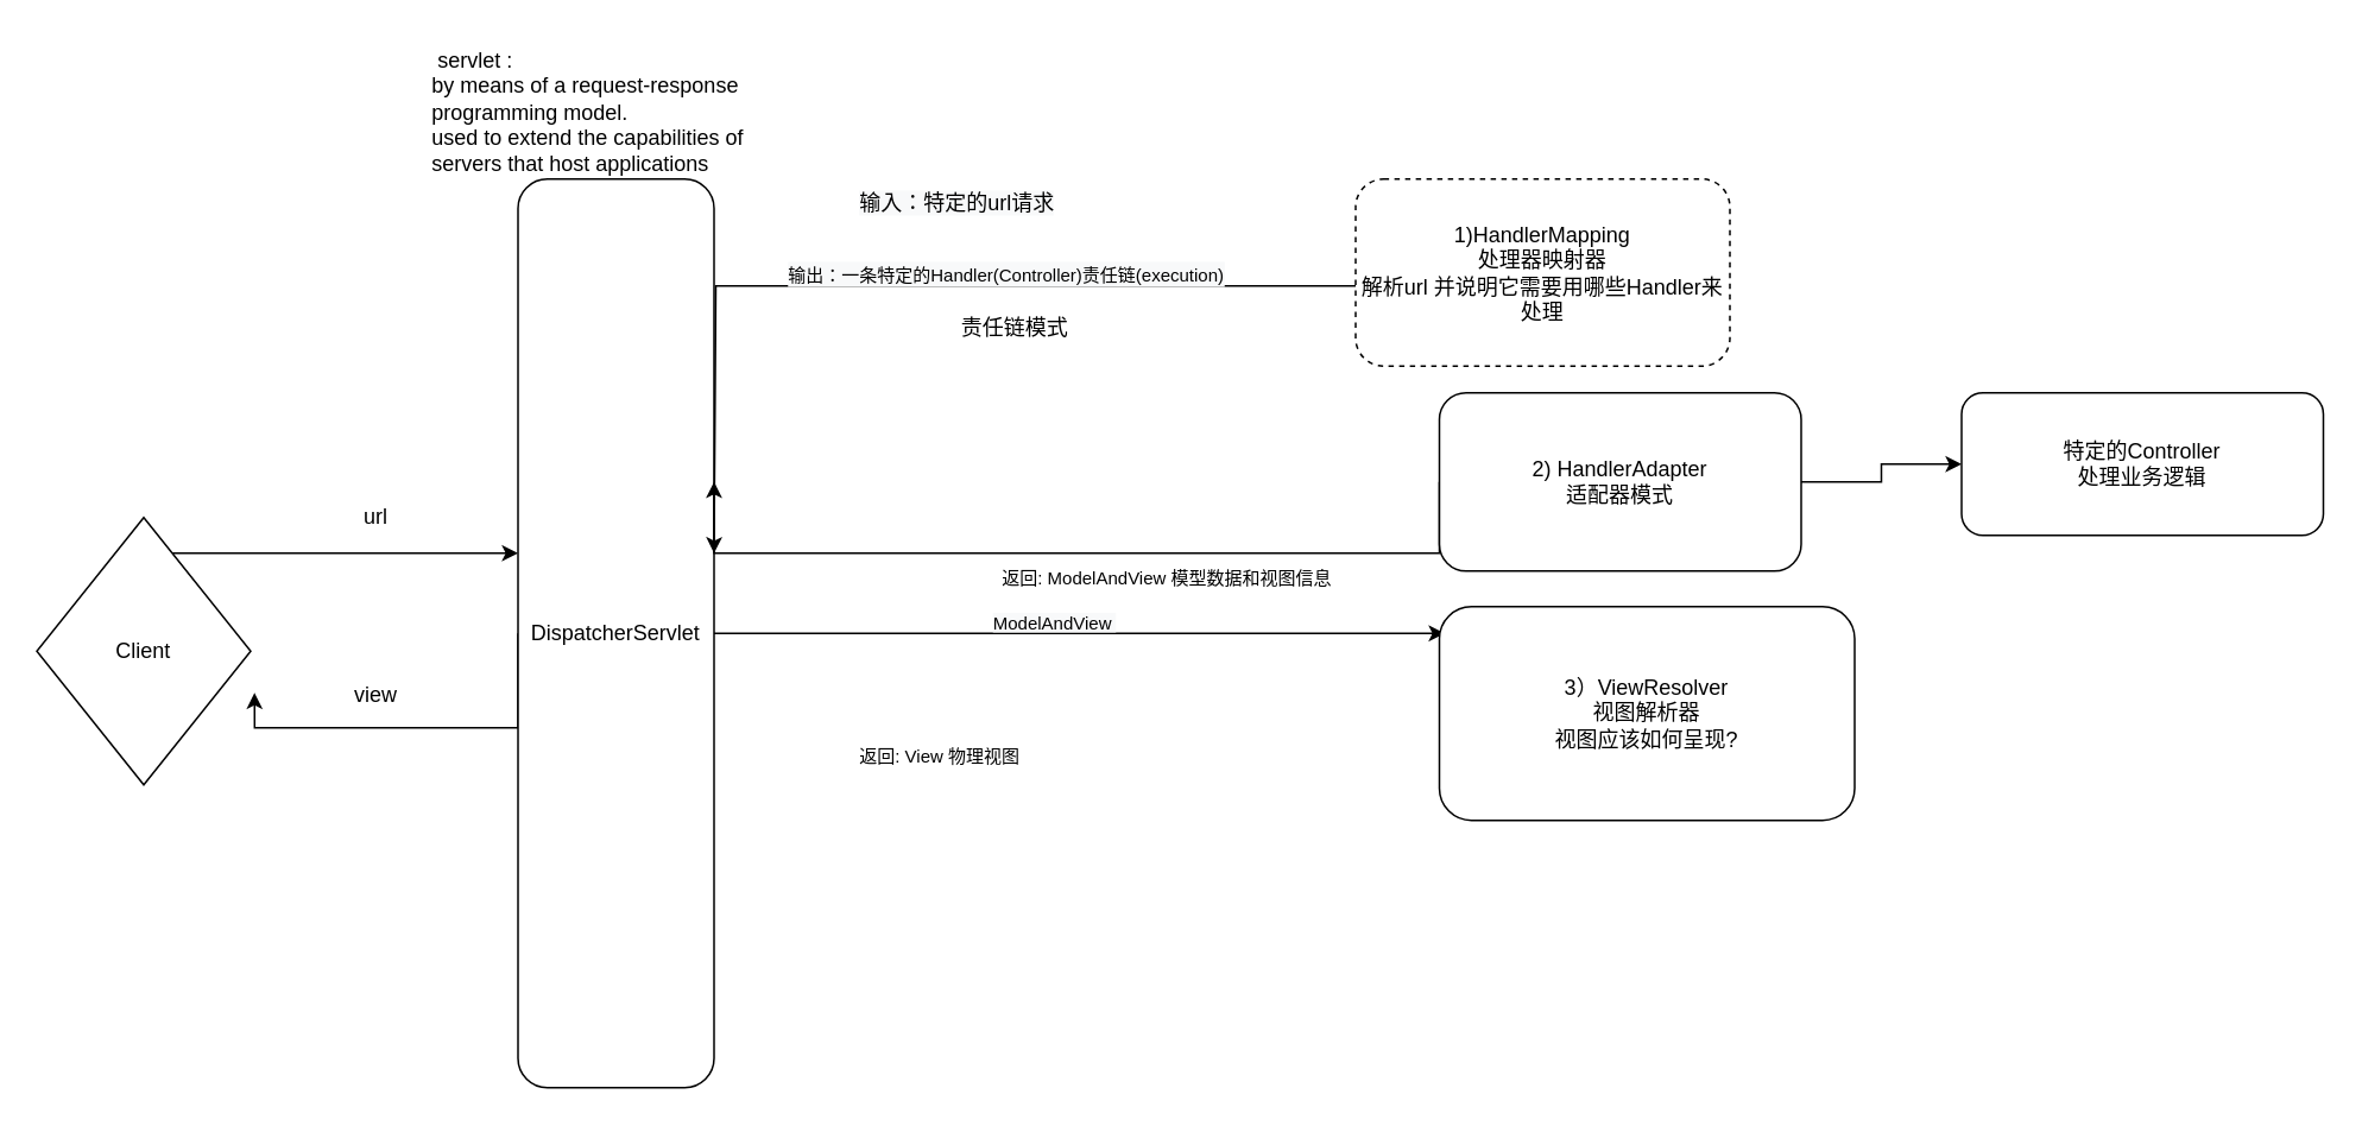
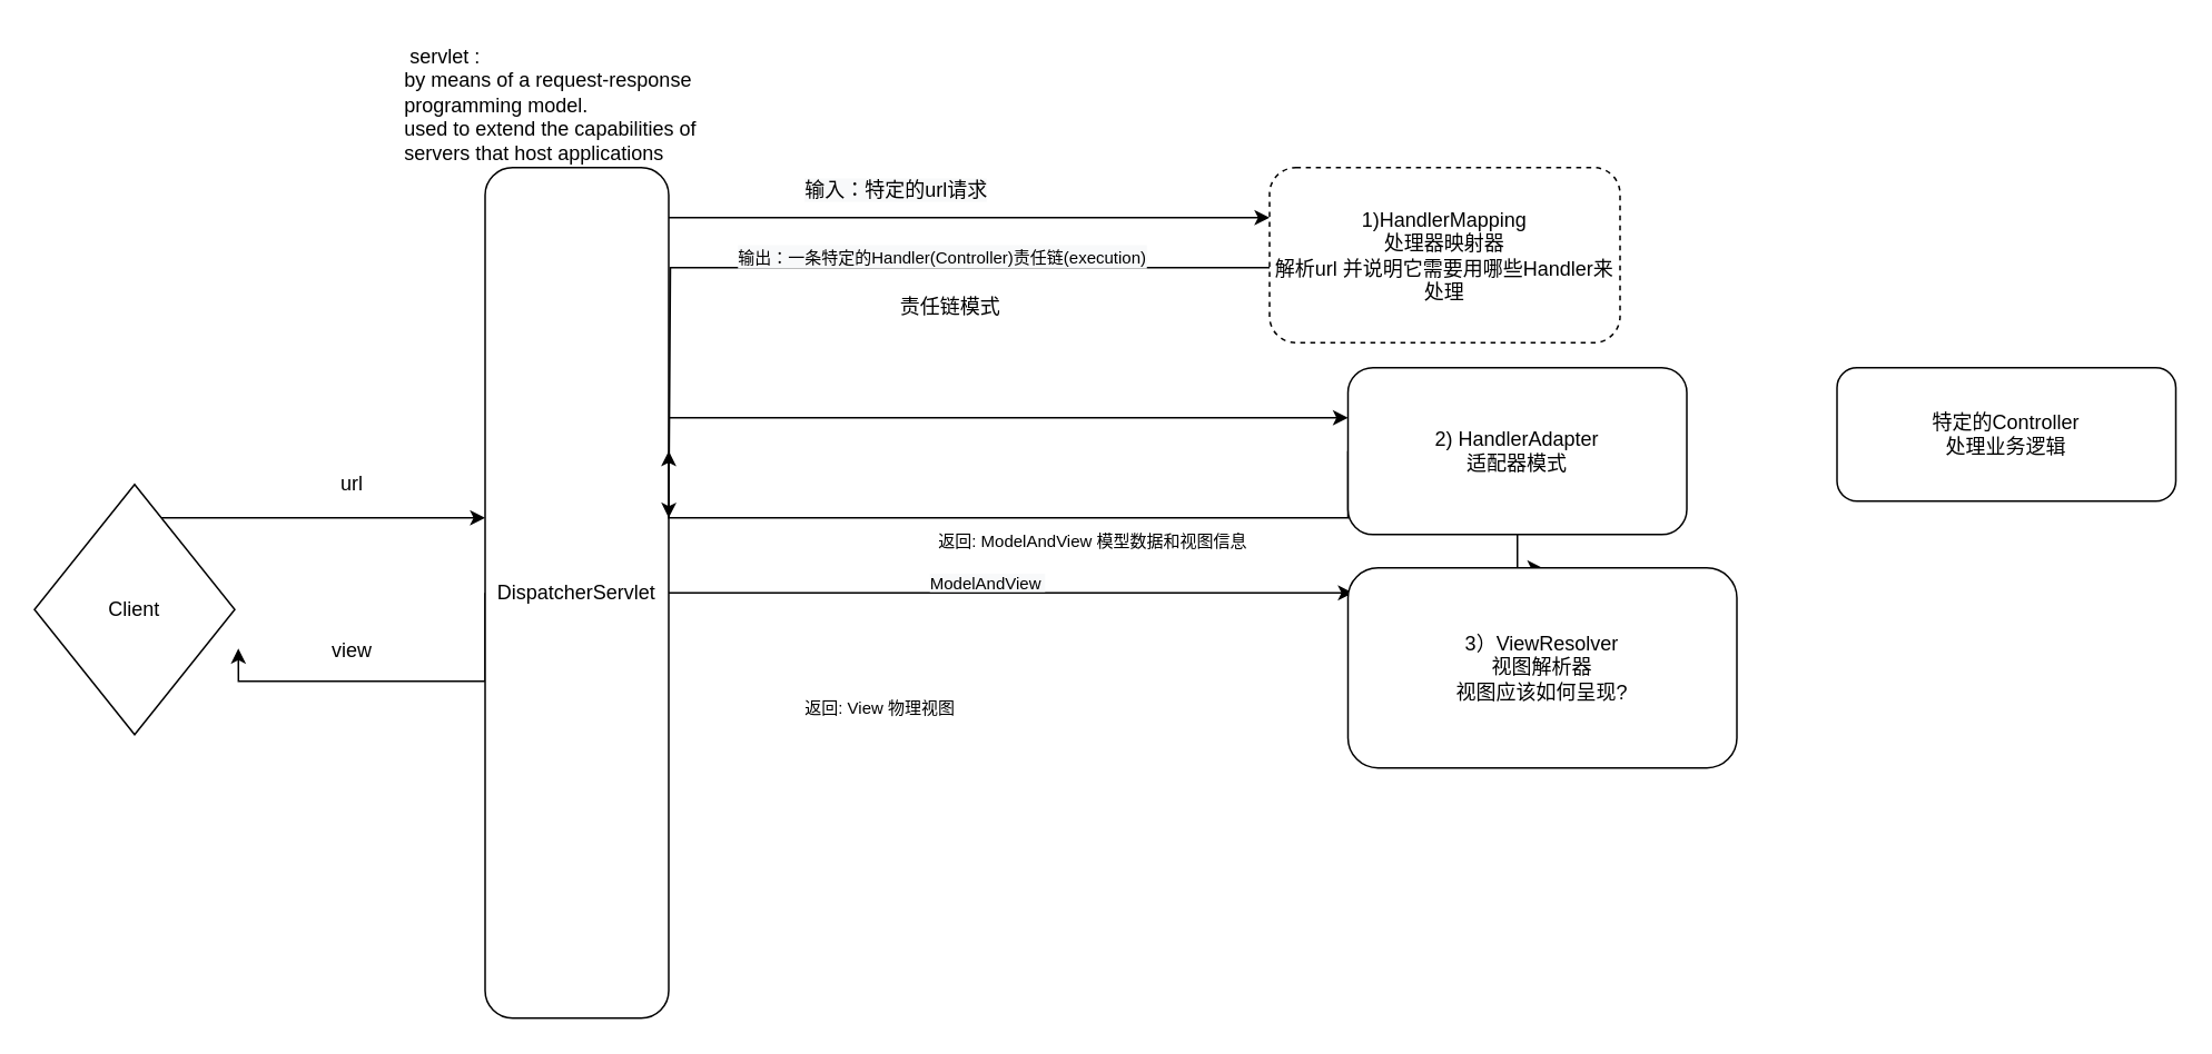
  <mxCell id="0" />
  <mxCell id="1" parent="0" />
  <mxCell id="2" style="edgeStyle=orthogonalEdgeStyle;rounded=0;orthogonalLoop=1;jettySize=auto;html=1;" edge="1" parent="1" source="3" target="8"><mxGeometry relative="1" as="geometry"><mxPoint x="340" y="130" as="targetPoint" /><Array as="points"><mxPoint x="200" y="310" /><mxPoint x="200" y="310" /></Array></mxGeometry></mxCell>
  <mxCell id="3" value="Client" style="rhombus;whiteSpace=wrap;html=1;" vertex="1" parent="1"><mxGeometry x="20" y="290" width="120" height="150" as="geometry" /></mxCell>
+ <mxCell id="4" value="" style="edgeStyle=orthogonalEdgeStyle;rounded=0;orthogonalLoop=1;jettySize=auto;html=1;" edge="1" parent="1" source="8" target="11"><mxGeometry relative="1" as="geometry"><Array as="points"><mxPoint x="460" y="130" /><mxPoint x="460" y="130" /></Array></mxGeometry></mxCell>
+ <mxCell id="5" value="" style="edgeStyle=orthogonalEdgeStyle;rounded=0;orthogonalLoop=1;jettySize=auto;html=1;" edge="1" parent="1" source="8" target="15"><mxGeometry relative="1" as="geometry"><Array as="points"><mxPoint x="480" y="250" /><mxPoint x="480" y="250" /></Array></mxGeometry></mxCell>
  <mxCell id="6" style="edgeStyle=orthogonalEdgeStyle;rounded=0;orthogonalLoop=1;jettySize=auto;html=1;" edge="1" parent="1" source="8"><mxGeometry relative="1" as="geometry"><mxPoint x="810" y="355" as="targetPoint" /></mxGeometry></mxCell>
  <mxCell id="7" style="edgeStyle=orthogonalEdgeStyle;rounded=0;orthogonalLoop=1;jettySize=auto;html=1;exitX=0;exitY=0.5;exitDx=0;exitDy=0;entryX=1.018;entryY=0.656;entryDx=0;entryDy=0;entryPerimeter=0;" edge="1" parent="1" source="8" target="3"><mxGeometry relative="1" as="geometry"><Array as="points"><mxPoint x="290" y="408" /></Array></mxGeometry></mxCell>
  <mxCell id="8" value="DispatcherServlet" style="rounded=1;whiteSpace=wrap;html=1;" vertex="1" parent="1"><mxGeometry x="290" y="100" width="110" height="510" as="geometry" /></mxCell>
  <mxCell id="9" value="&lt;span style=&quot;color: rgb(0 , 0 , 0) ; font-size: 12px ; font-style: normal ; font-weight: 400 ; letter-spacing: normal ; text-indent: 0px ; text-transform: none ; word-spacing: 0px ; display: inline ; float: none&quot;&gt;&lt;span&gt;&amp;nbsp;servlet :&lt;br&gt;&lt;/span&gt;by means of a request-response programming model.&lt;br&gt;&lt;span style=&quot;font-family: &amp;#34;arial&amp;#34; , &amp;#34;helvetica&amp;#34; , &amp;#34;freesans&amp;#34; , , &amp;#34;nimbus sans l&amp;#34; , sans-serif&quot;&gt;used to extend the capabilities of servers that host applications&lt;/span&gt;&lt;br&gt;&lt;/span&gt;" style="text;whiteSpace=wrap;html=1;" vertex="1" parent="1"><mxGeometry x="240" y="20" width="210" height="105" as="geometry" /></mxCell>
  <mxCell id="10" style="edgeStyle=orthogonalEdgeStyle;rounded=0;orthogonalLoop=1;jettySize=auto;html=1;" edge="1" parent="1" source="11"><mxGeometry relative="1" as="geometry"><mxPoint x="400" y="310" as="targetPoint" /><Array as="points"><mxPoint x="401" y="160" /></Array></mxGeometry></mxCell>
  <mxCell id="11" value="1)HandlerMapping&lt;br&gt;处理器映射器&lt;br&gt;解析url 并说明它需要用哪些Handler来处理" style="rounded=1;whiteSpace=wrap;html=1;dashed=1;" vertex="1" parent="1"><mxGeometry x="760" y="100" width="210" height="105" as="geometry" /></mxCell>
  <mxCell id="12" value="责任链模式" style="text;html=1;strokeColor=none;fillColor=none;align=center;verticalAlign=middle;whiteSpace=wrap;rounded=0;" vertex="1" parent="1"><mxGeometry x="514" y="182.5" width="110" height="2" as="geometry" /></mxCell>
- <mxCell id="13" value="" style="edgeStyle=orthogonalEdgeStyle;rounded=0;orthogonalLoop=1;jettySize=auto;html=1;" edge="1" parent="1" source="15" target="18"><mxGeometry relative="1" as="geometry" /></mxCell>
+ <mxCell id="13" value="" style="edgeStyle=orthogonalEdgeStyle;rounded=0;orthogonalLoop=1;jettySize=auto;html=1;" edge="1" parent="1" source="15" target="20"><mxGeometry relative="1" as="geometry" /></mxCell>
  <mxCell id="14" style="edgeStyle=orthogonalEdgeStyle;rounded=0;orthogonalLoop=1;jettySize=auto;html=1;exitX=0;exitY=0.5;exitDx=0;exitDy=0;" edge="1" parent="1" source="15"><mxGeometry relative="1" as="geometry"><mxPoint x="400" y="270" as="targetPoint" /><Array as="points"><mxPoint x="807" y="310" /><mxPoint x="400" y="310" /></Array></mxGeometry></mxCell>
  <mxCell id="15" value="2) HandlerAdapter&lt;br&gt;适配器模式" style="whiteSpace=wrap;html=1;rounded=1;" vertex="1" parent="1"><mxGeometry x="807" y="220" width="203" height="100" as="geometry" /></mxCell>
  <mxCell id="16" value="&lt;span style=&quot;color: rgb(0 , 0 , 0) ; font-family: &amp;#34;helvetica&amp;#34; ; font-size: 12px ; font-style: normal ; font-weight: 400 ; letter-spacing: normal ; text-align: center ; text-indent: 0px ; text-transform: none ; word-spacing: 0px ; background-color: rgb(248 , 249 , 250) ; display: inline ; float: none&quot;&gt;输入：特定的url请求&lt;/span&gt;" style="text;whiteSpace=wrap;html=1;" vertex="1" parent="1"><mxGeometry x="480" y="100" width="120" height="30" as="geometry" /></mxCell>
  <mxCell id="17" value="&lt;span style=&quot;color: rgb(0 , 0 , 0) ; font-family: &amp;#34;helvetica&amp;#34; ; font-style: normal ; font-weight: 400 ; letter-spacing: normal ; text-align: center ; text-indent: 0px ; text-transform: none ; word-spacing: 0px ; background-color: rgb(248 , 249 , 250) ; display: inline ; float: none&quot;&gt;&lt;font style=&quot;font-size: 10px&quot;&gt;输出：一条特定的Handler(Controller)责任链(execution)&lt;/font&gt;&lt;/span&gt;" style="text;whiteSpace=wrap;html=1;" vertex="1" parent="1"><mxGeometry x="440" y="140" width="320" height="30" as="geometry" /></mxCell>
  <mxCell id="18" value="特定的Controller&lt;br&gt;处理业务逻辑" style="whiteSpace=wrap;html=1;rounded=1;" vertex="1" parent="1"><mxGeometry x="1100" y="220" width="203" height="80" as="geometry" /></mxCell>
  <mxCell id="19" value="&lt;div style=&quot;text-align: center&quot;&gt;&lt;span style=&quot;font-size: 10px&quot;&gt;&lt;font face=&quot;helvetica&quot;&gt;返回: ModelAndView 模型数据和视图信息&lt;/font&gt;&lt;/span&gt;&lt;/div&gt;" style="text;whiteSpace=wrap;html=1;" vertex="1" parent="1"><mxGeometry x="560" y="310" width="320" height="30" as="geometry" /></mxCell>
  <mxCell id="20" value="3）ViewResolver&lt;br&gt;视图解析器&lt;br&gt;视图应该如何呈现?" style="rounded=1;whiteSpace=wrap;html=1;" vertex="1" parent="1"><mxGeometry x="807" y="340" width="233" height="120" as="geometry" /></mxCell>
  <mxCell id="21" value="&lt;span style=&quot;color: rgb(0, 0, 0); font-family: helvetica; font-size: 10px; font-style: normal; font-weight: 400; letter-spacing: normal; text-align: center; text-indent: 0px; text-transform: none; word-spacing: 0px; background-color: rgb(248, 249, 250); display: inline; float: none;&quot;&gt;ModelAndView&lt;span&gt;&amp;nbsp;&lt;/span&gt;&lt;/span&gt;" style="text;whiteSpace=wrap;html=1;" vertex="1" parent="1"><mxGeometry x="555" y="335" width="90" height="30" as="geometry" /></mxCell>
  <mxCell id="22" value="&lt;div style=&quot;text-align: center&quot;&gt;&lt;span style=&quot;font-size: 10px&quot;&gt;&lt;font face=&quot;helvetica&quot;&gt;返回: View 物理视图&lt;/font&gt;&lt;/span&gt;&lt;/div&gt;" style="text;whiteSpace=wrap;html=1;" vertex="1" parent="1"><mxGeometry x="480" y="410" width="320" height="30" as="geometry" /></mxCell>
  <mxCell id="23" value="url" style="text;html=1;align=center;verticalAlign=middle;resizable=0;points=[];autosize=1;" vertex="1" parent="1"><mxGeometry x="195" y="280" width="30" height="20" as="geometry" /></mxCell>
  <mxCell id="24" value="view" style="text;html=1;align=center;verticalAlign=middle;resizable=0;points=[];autosize=1;" vertex="1" parent="1"><mxGeometry x="190" y="380" width="40" height="20" as="geometry" /></mxCell>
